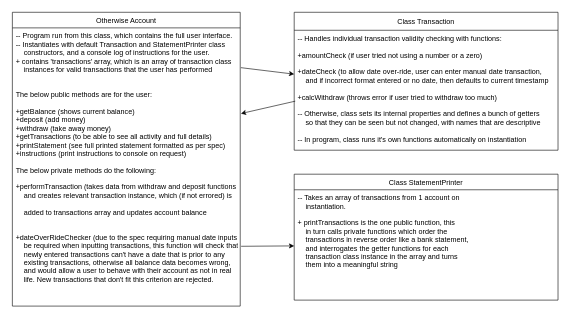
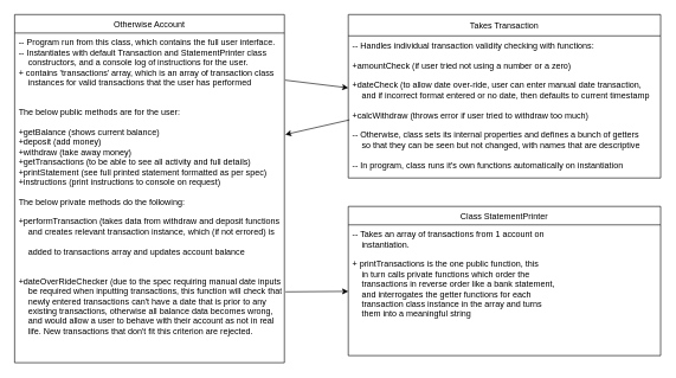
  <mxCell id="0" />
  <mxCell id="1" parent="0" />
  <mxCell id="2" value="Otherwise Account" style="swimlane;fontStyle=0;childLayout=stackLayout;horizontal=1;startSize=26;fillColor=none;horizontalStack=0;resizeParent=1;resizeParentMax=0;resizeLast=0;collapsible=1;marginBottom=0;" parent="1" vertex="1"><mxGeometry x="20" y="20" width="380" height="490" as="geometry" /></mxCell>
  <mxCell id="3" value="-- Program run from this class, which contains the full user interface.&#10;-- Instantiates with default Transaction and StatementPrinter class &#10;    constructors, and a console log of instructions for the user.&#10;+ contains 'transactions' array, which is an array of transaction class &#10;    instances for valid transactions that the user has performed&#10;&#10;&#10; The below public methods are for the user:&#10;&#10;+getBalance (shows current balance)&#10;+deposit (add money)&#10;+withdraw (take away money)&#10;+getTransactions (to be able to see all activity and full details)&#10;+printStatement (see full printed statement formatted as per spec)&#10;+instructions (print instructions to console on request)&#10;&#10;The below private methods do the following:&#10;&#10;+performTransaction (takes data from withdraw and deposit functions&#10;    and creates relevant transaction instance, which (if not errored) is&#10;&#10;    added to transactions array and updates account balance&#10;&#10;&#10;+dateOverRideChecker (due to the spec requiring manual date inputs&#10;    be required when inputting transactions, this function will check that&#10;    newly entered transactions can't have a date that is prior to any&#10;    existing transactions, otherwise all balance data becomes wrong,&#10;    and would allow a user to behave with their account as not in real &#10;    life. New transactions that don't fit this criterion are rejected.&#10;&#10;" style="text;strokeColor=none;fillColor=none;align=left;verticalAlign=top;spacingLeft=4;spacingRight=4;overflow=hidden;rotatable=0;points=[[0,0.5],[1,0.5]];portConstraint=eastwest;" parent="2" vertex="1"><mxGeometry y="26" width="380" height="464" as="geometry" /></mxCell>
- <mxCell id="4" value="Class Transaction" style="swimlane;fontStyle=0;childLayout=stackLayout;horizontal=1;startSize=30;fillColor=none;horizontalStack=0;resizeParent=1;resizeParentMax=0;resizeLast=0;collapsible=1;marginBottom=0;" parent="1" vertex="1"><mxGeometry x="490" y="20" width="440" height="230" as="geometry" /></mxCell>
+ <mxCell id="4" value="Takes Transaction" style="swimlane;fontStyle=0;childLayout=stackLayout;horizontal=1;startSize=30;fillColor=none;horizontalStack=0;resizeParent=1;resizeParentMax=0;resizeLast=0;collapsible=1;marginBottom=0;" parent="1" vertex="1"><mxGeometry x="490" y="20" width="440" height="230" as="geometry" /></mxCell>
  <mxCell id="5" value="-- Handles individual transaction validity checking with functions:&#10;&#10;+amountCheck (if user tried not using a number or a zero)&#10;&#10;+dateCheck (to allow date over-ride, user can enter manual date transaction, &#10;    and if incorrect format entered or no date, then defaults to current timestamp&#10;&#10;+calcWithdraw (throws error if user tried to withdraw too much)&#10;&#10;-- Otherwise, class sets its internal properties and defines a bunch of getters&#10;    so that they can be seen but not changed, with names that are descriptive&#10;&#10;-- In program, class runs it's own functions automatically on instantiation&#10;" style="text;strokeColor=none;fillColor=none;align=left;verticalAlign=top;spacingLeft=4;spacingRight=4;overflow=hidden;rotatable=0;points=[[0,0.5],[1,0.5]];portConstraint=eastwest;fontStyle=0" parent="4" vertex="1"><mxGeometry y="30" width="440" height="200" as="geometry" /></mxCell>
  <mxCell id="6" value="Class StatementPrinter" style="swimlane;fontStyle=0;childLayout=stackLayout;horizontal=1;startSize=26;fillColor=none;horizontalStack=0;resizeParent=1;resizeParentMax=0;resizeLast=0;collapsible=1;marginBottom=0;" parent="1" vertex="1"><mxGeometry x="490" y="290" width="440" height="210" as="geometry" /></mxCell>
  <mxCell id="7" value="-- Takes an array of transactions from 1 account on &#10;    instantiation.&#10;&#10;+ printTransactions is the one public function, this&#10;    in turn calls private functions which order the &#10;    transactions in reverse order like a bank statement,&#10;    and interrogates the getter functions for each&#10;    transaction class instance in the array and turns&#10;    them into a meaningful string" style="text;strokeColor=none;fillColor=none;align=left;verticalAlign=top;spacingLeft=4;spacingRight=4;overflow=hidden;rotatable=0;points=[[0,0.5],[1,0.5]];portConstraint=eastwest;" parent="6" vertex="1"><mxGeometry y="26" width="440" height="184" as="geometry" /></mxCell>
  <mxCell id="8" style="edgeStyle=none;html=1;exitX=1.003;exitY=0.143;exitDx=0;exitDy=0;exitPerimeter=0;" edge="1" parent="1" source="3" target="5"><mxGeometry relative="1" as="geometry" /></mxCell>
  <mxCell id="9" style="edgeStyle=none;html=1;entryX=1.003;entryY=0.308;entryDx=0;entryDy=0;entryPerimeter=0;exitX=0.004;exitY=0.591;exitDx=0;exitDy=0;exitPerimeter=0;" edge="1" parent="1" source="5" target="3"><mxGeometry relative="1" as="geometry" /></mxCell>
  <mxCell id="10" style="edgeStyle=none;html=1;exitX=1.004;exitY=0.785;exitDx=0;exitDy=0;exitPerimeter=0;" edge="1" parent="1" source="3" target="7"><mxGeometry relative="1" as="geometry" /></mxCell>
